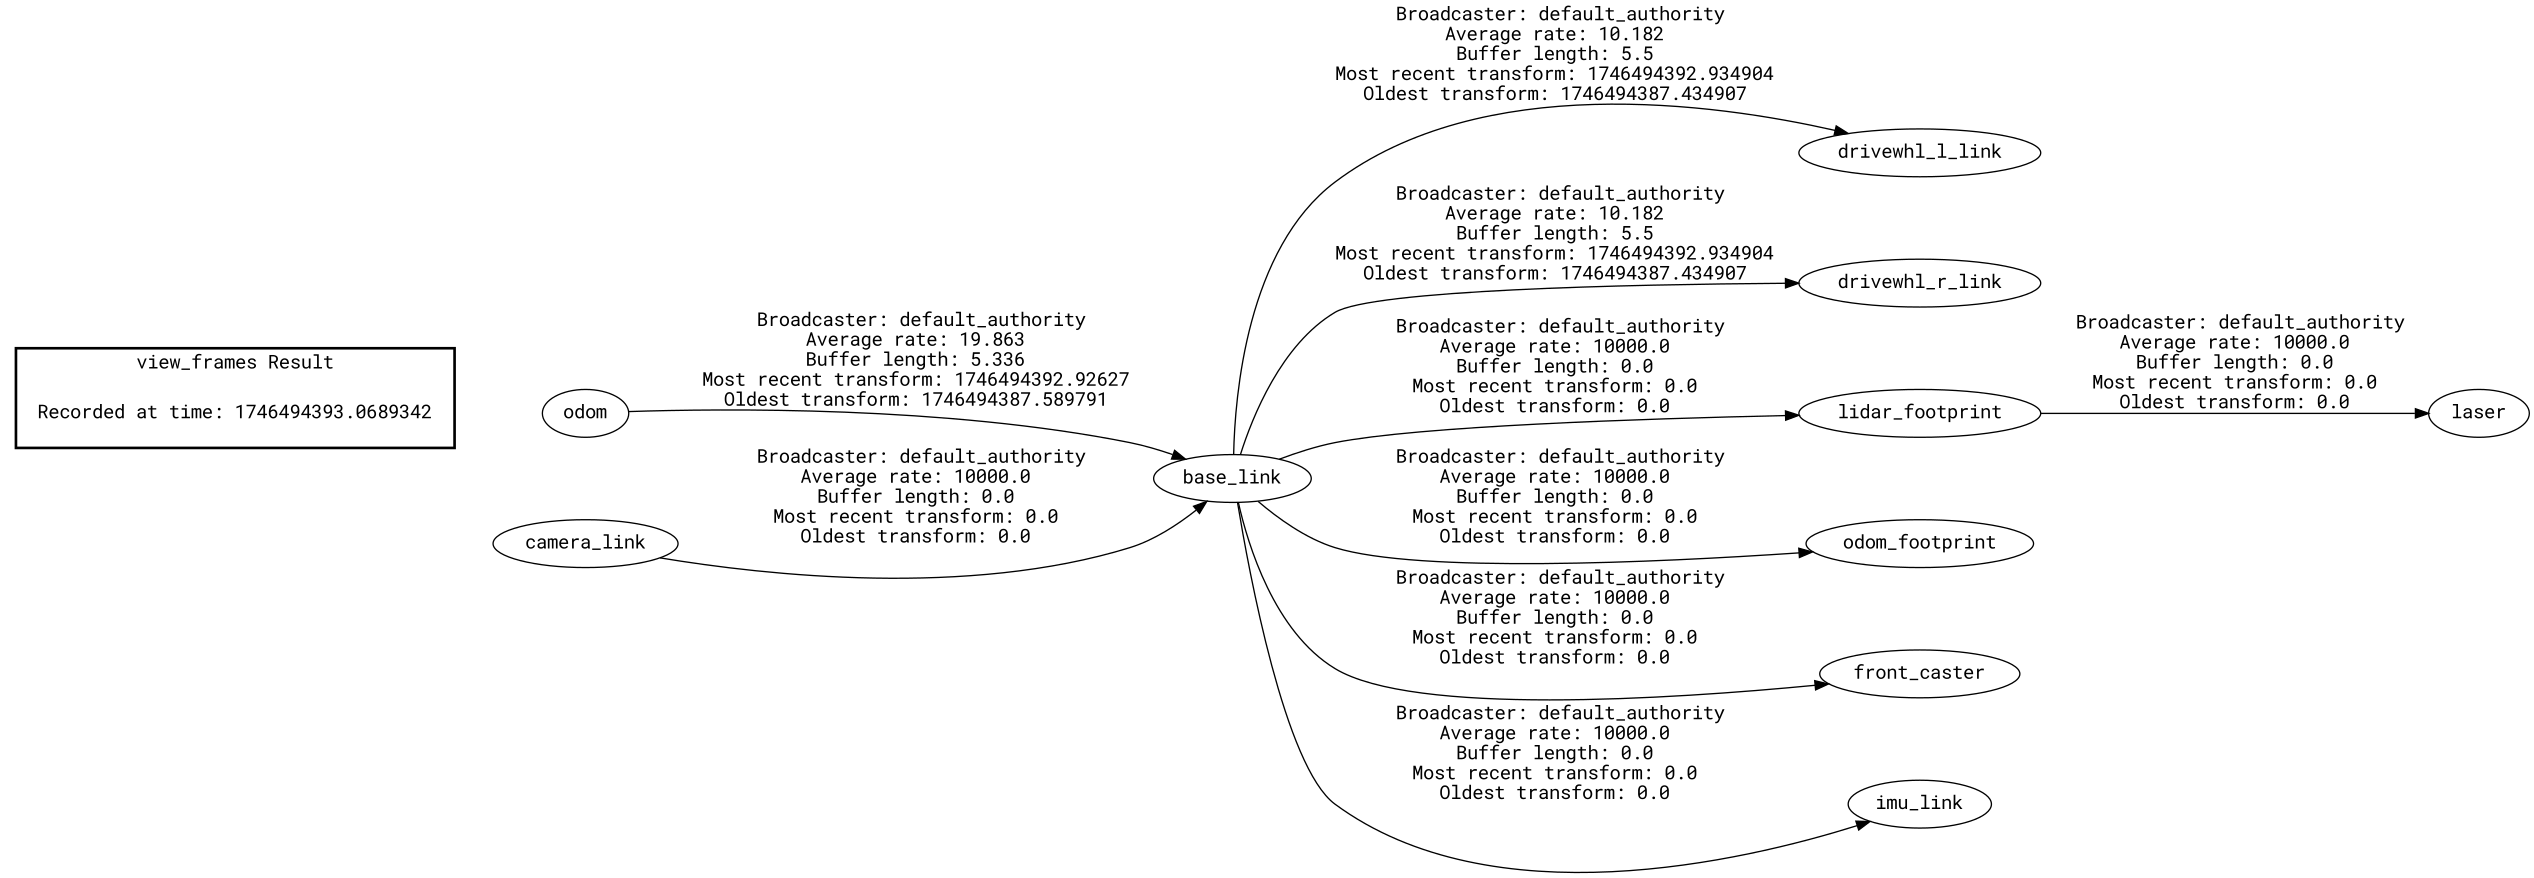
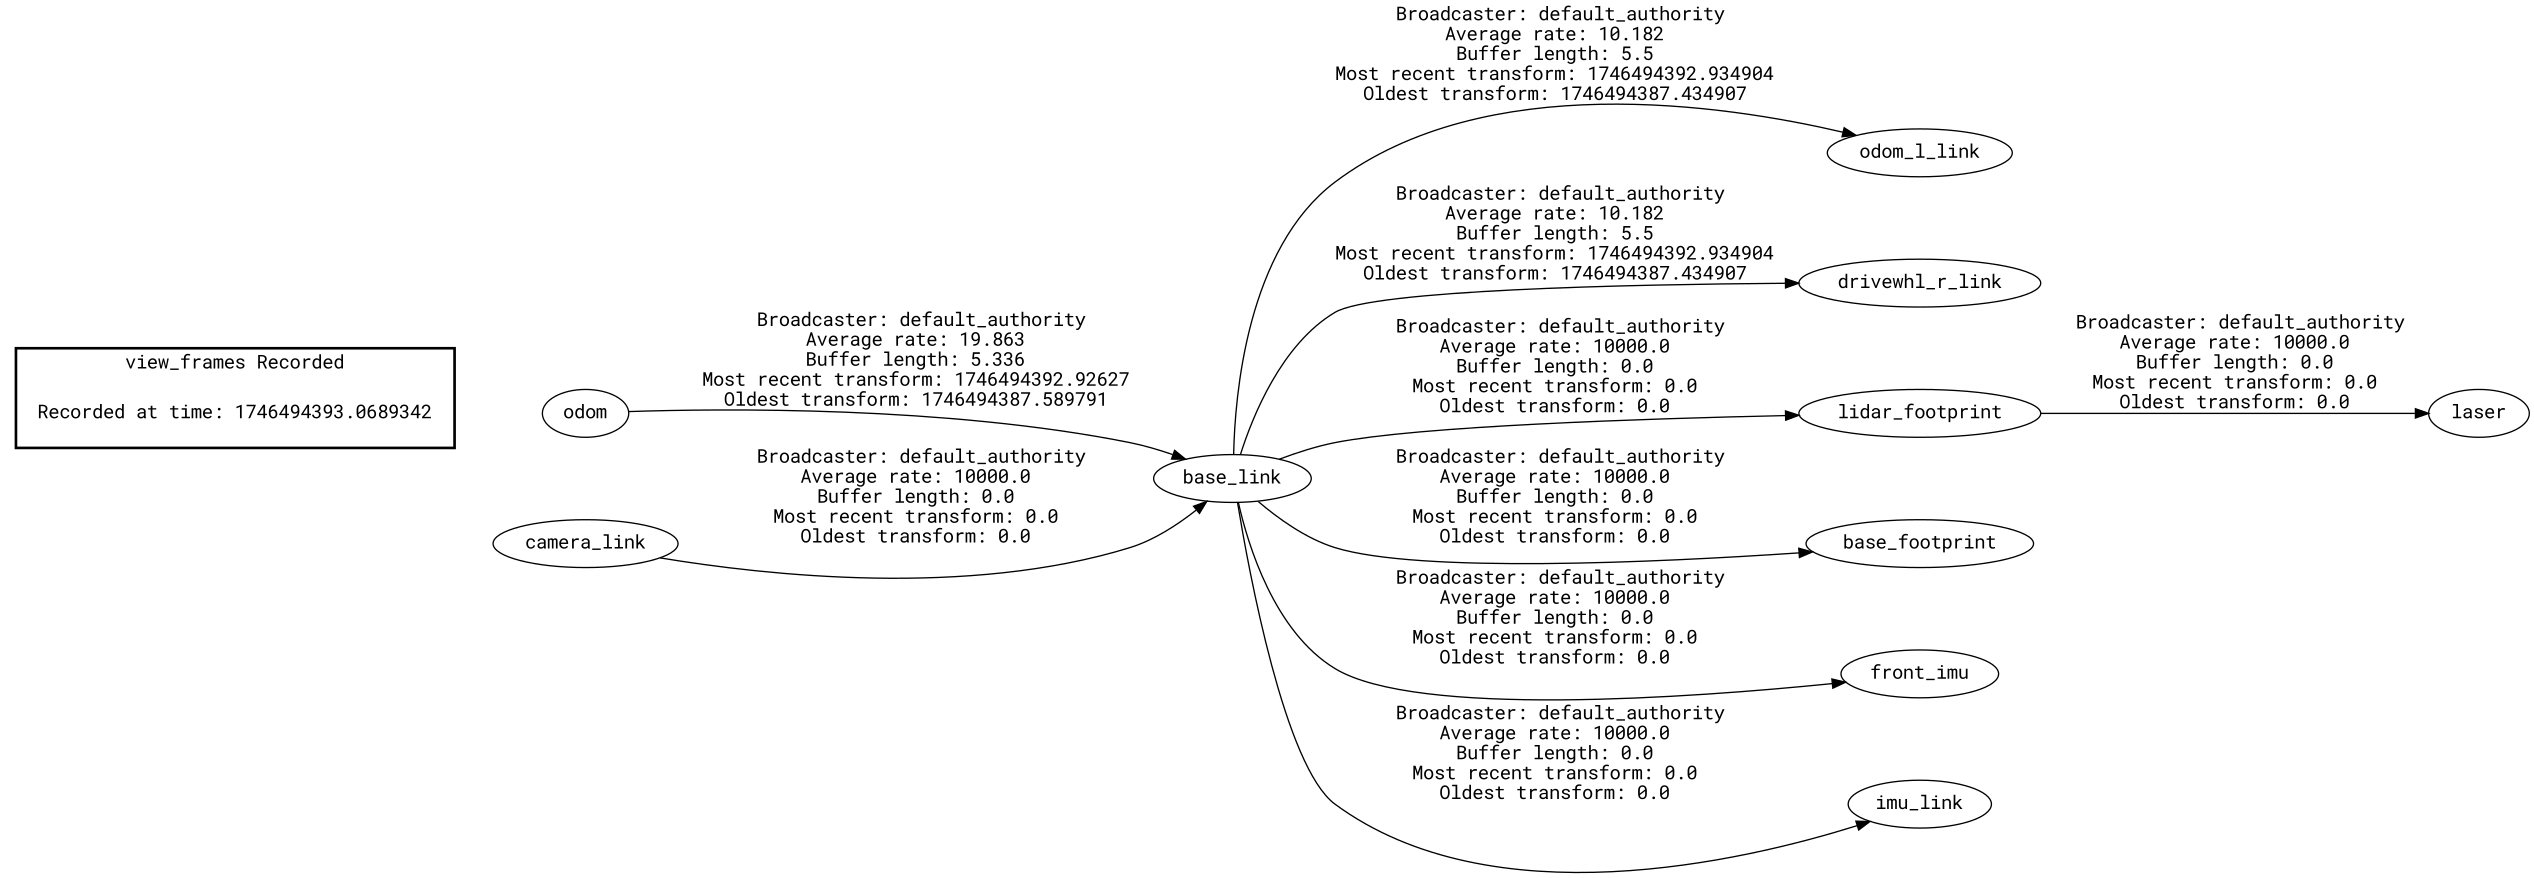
  digraph {
    fontname="Roboto Mono"
    rankdir=LR
    node [fontname="Roboto Mono"]
    edge [fontname="Roboto Mono"]
    "Recorded at time: 1746494393.0689342" [shape=plaintext]
    odom
    base_link
-   drivewhl_l_link
+   drivewhl_l_link [label=odom_l_link]
    drivewhl_r_link
    n6 [label=lidar_footprint]
-   base_footprint [label=odom_footprint]
-   front_caster
+   base_footprint
+   front_caster [label=front_imu]
    imu_link
    laser
    camera_link
    subgraph cluster_1 {
      color=black
-     label="view_frames Result"
+     label="view_frames Recorded"
      style=bold
      "Recorded at time: 1746494393.0689342"
    }
    "Recorded at time: 1746494393.0689342" -> odom [style=invis]
    odom -> base_link [label=" Broadcaster: default_authority\nAverage rate: 19.863\nBuffer length: 5.336\nMost recent transform: 1746494392.92627\nOldest transform: 1746494387.589791\n"]
    base_link -> drivewhl_l_link [label=" Broadcaster: default_authority\nAverage rate: 10.182\nBuffer length: 5.5\nMost recent transform: 1746494392.934904\nOldest transform: 1746494387.434907\n"]
    base_link -> drivewhl_r_link [label=" Broadcaster: default_authority\nAverage rate: 10.182\nBuffer length: 5.5\nMost recent transform: 1746494392.934904\nOldest transform: 1746494387.434907\n"]
    base_link -> n6 [label=" Broadcaster: default_authority\nAverage rate: 10000.0\nBuffer length: 0.0\nMost recent transform: 0.0\nOldest transform: 0.0\n"]
    base_link -> base_footprint [label=" Broadcaster: default_authority\nAverage rate: 10000.0\nBuffer length: 0.0\nMost recent transform: 0.0\nOldest transform: 0.0\n"]
    base_link -> front_caster [label=" Broadcaster: default_authority\nAverage rate: 10000.0\nBuffer length: 0.0\nMost recent transform: 0.0\nOldest transform: 0.0\n"]
    base_link -> imu_link [label=" Broadcaster: default_authority\nAverage rate: 10000.0\nBuffer length: 0.0\nMost recent transform: 0.0\nOldest transform: 0.0\n"]
    n6 -> laser [label=" Broadcaster: default_authority\nAverage rate: 10000.0\nBuffer length: 0.0\nMost recent transform: 0.0\nOldest transform: 0.0\n"]
    camera_link -> base_link [label=" Broadcaster: default_authority\nAverage rate: 10000.0\nBuffer length: 0.0\nMost recent transform: 0.0\nOldest transform: 0.0\n"]
  }
